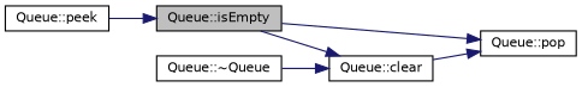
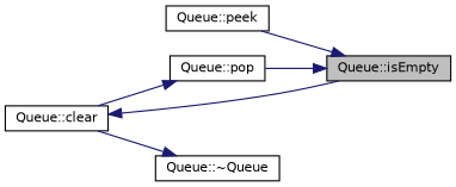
  digraph {
    rankdir=RL
    node [color=black fillcolor=white fontname=Helvetica fontsize=10 shape=record style=filled]
    edge [color=midnightblue dir=back fontname=Helvetica fontsize=10 labelfontname=Helvetica labelfontsize=10 style=solid]
    n1 [fillcolor=grey75 fontcolor=black height=0.2 label="Queue::isEmpty" width=0.4]
    n2 [height=0.2 label="Queue::peek" width=0.4]
    n3 [height=0.2 label="Queue::pop" width=0.4]
    n4 [height=0.2 label="Queue::clear" width=0.4]
    n5 [height=0.2 label="Queue::~Queue" width=0.4]
    n1 -> n2
-   n3 -> n1
+   n1 -> n3
    n3 -> n4
    n4 -> n1
-   n4 -> n5
+   n5 -> n4
  }
